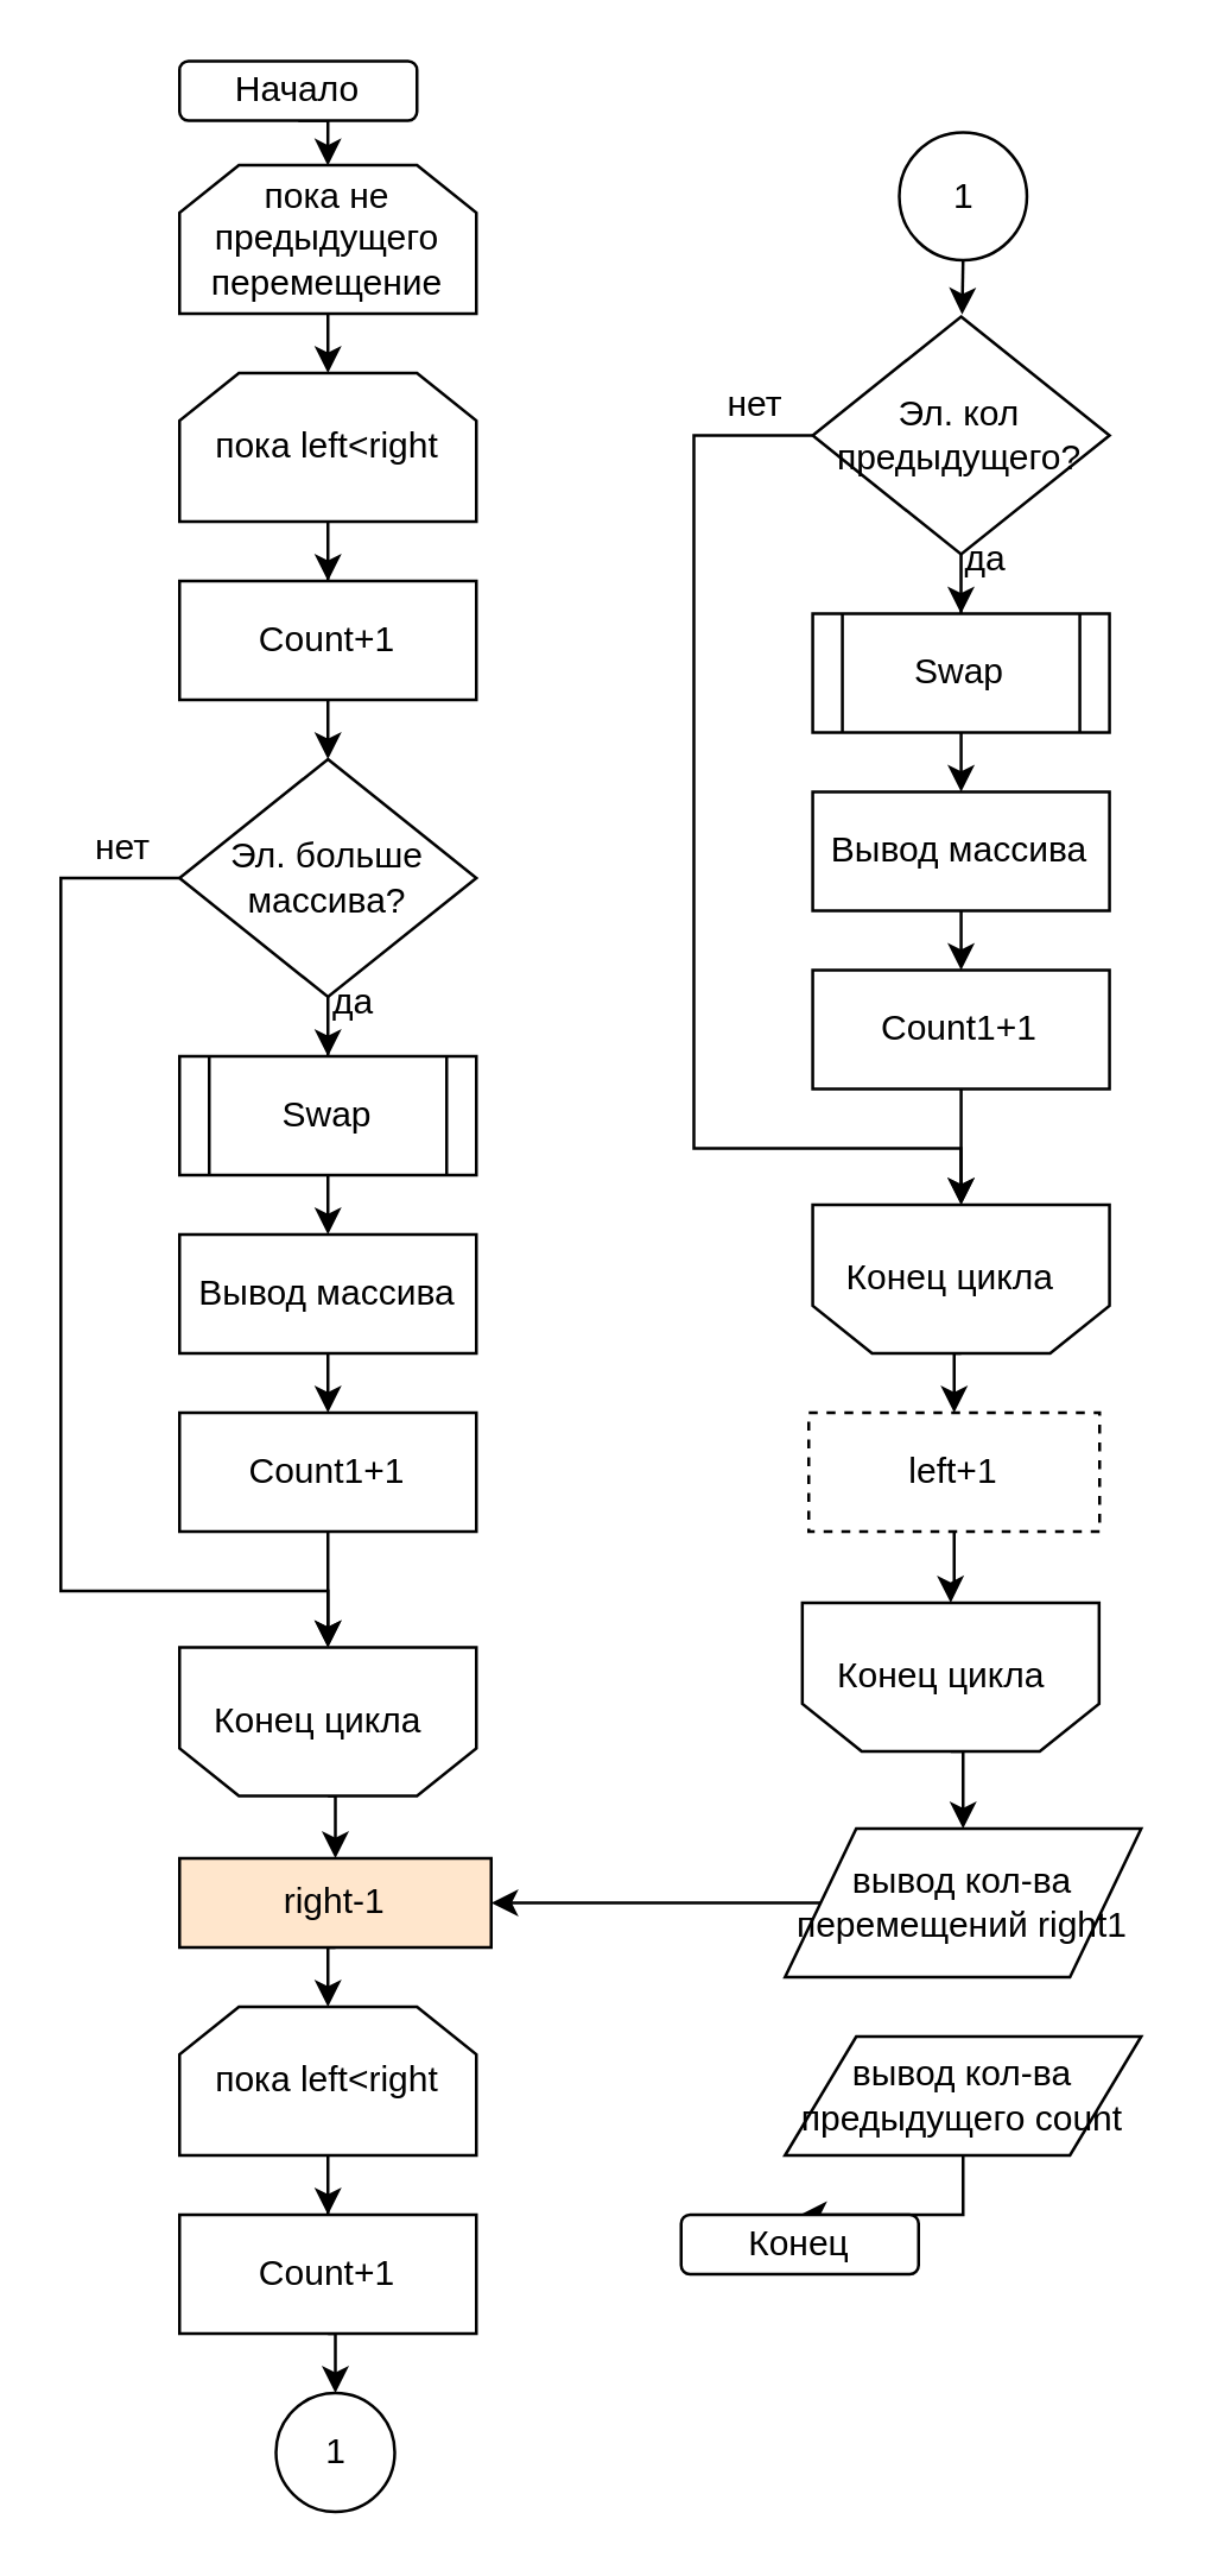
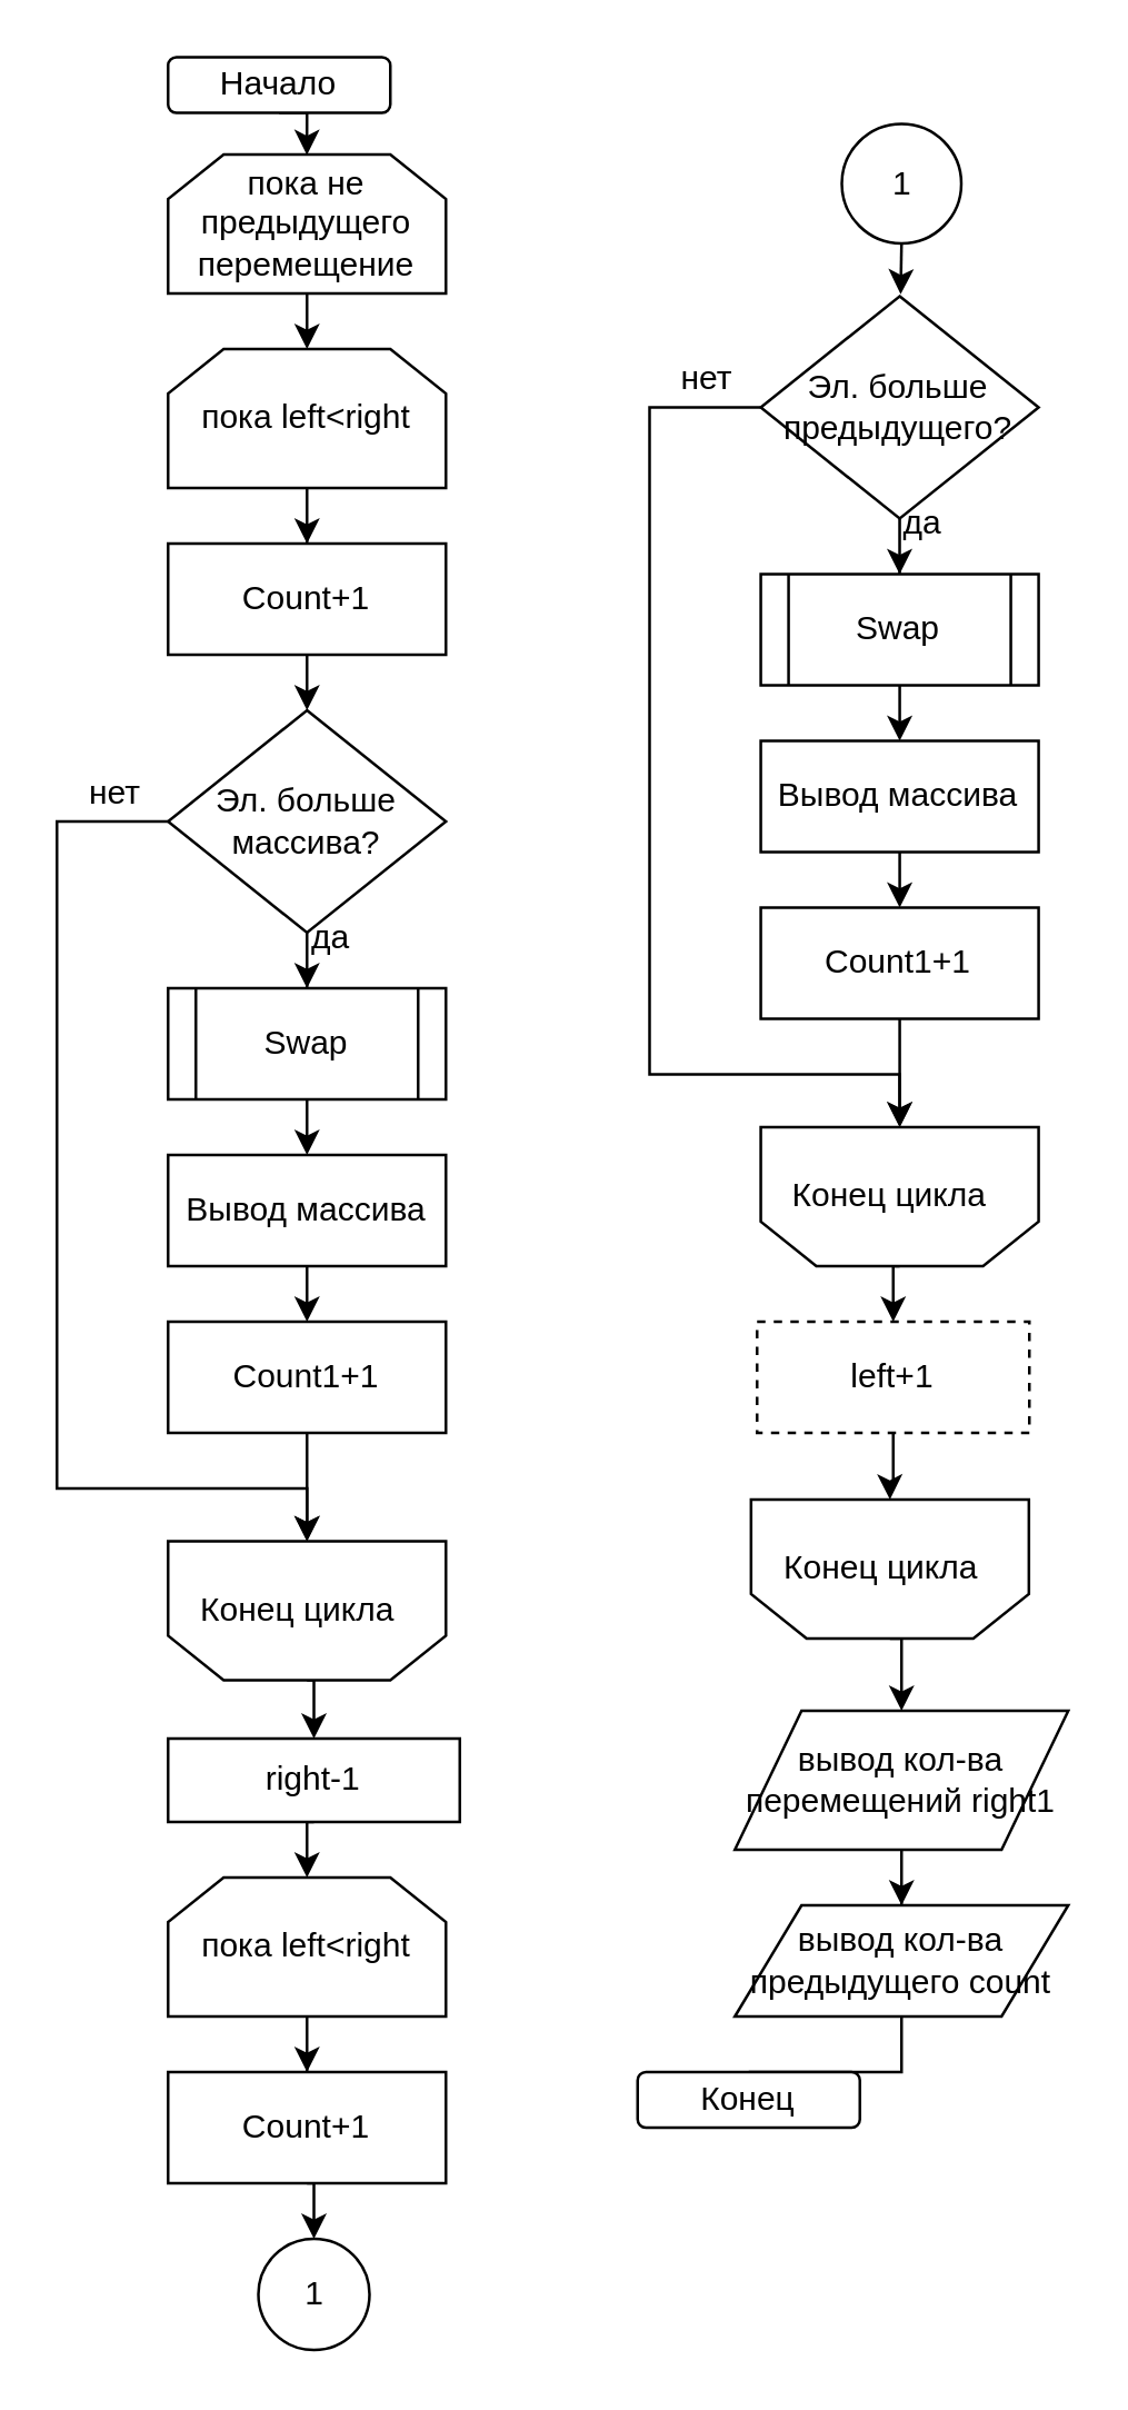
  <mxCell id="0" />
  <mxCell id="1" parent="0" />
  <mxCell id="2" style="edgeStyle=orthogonalEdgeStyle;rounded=0;orthogonalLoop=1;jettySize=auto;html=1;exitX=0.5;exitY=1;exitDx=0;exitDy=0;entryX=0.5;entryY=0;entryDx=0;entryDy=0;" edge="1" parent="1" source="3"><mxGeometry relative="1" as="geometry"><mxPoint x="109.966" y="55.172" as="targetPoint" /></mxGeometry></mxCell>
  <mxCell id="3" value="Начало" style="rounded=1;whiteSpace=wrap;html=1;" vertex="1" parent="1"><mxGeometry x="60" y="20" width="80" height="20" as="geometry" /></mxCell>
  <mxCell id="4" style="edgeStyle=orthogonalEdgeStyle;rounded=0;orthogonalLoop=1;jettySize=auto;html=1;exitX=0.5;exitY=1;exitDx=0;exitDy=0;entryX=0.5;entryY=0;entryDx=0;entryDy=0;" edge="1" parent="1" source="5" target="7"><mxGeometry relative="1" as="geometry" /></mxCell>
  <mxCell id="5" value="пока не предыдущего перемещение" style="shape=loopLimit;whiteSpace=wrap;html=1;" vertex="1" parent="1"><mxGeometry x="60" y="55" width="100" height="50" as="geometry" /></mxCell>
  <mxCell id="6" style="edgeStyle=orthogonalEdgeStyle;rounded=0;orthogonalLoop=1;jettySize=auto;html=1;entryX=0.5;entryY=0;entryDx=0;entryDy=0;" edge="1" parent="1" source="7" target="14"><mxGeometry relative="1" as="geometry" /></mxCell>
  <mxCell id="7" value="пока left&amp;lt;right" style="shape=loopLimit;whiteSpace=wrap;html=1;" vertex="1" parent="1"><mxGeometry x="60" y="125" width="100" height="50" as="geometry" /></mxCell>
  <mxCell id="8" style="edgeStyle=orthogonalEdgeStyle;rounded=0;orthogonalLoop=1;jettySize=auto;html=1;exitX=0.5;exitY=0;exitDx=0;exitDy=0;entryX=0.5;entryY=0;entryDx=0;entryDy=0;" edge="1" parent="1" source="9" target="25"><mxGeometry relative="1" as="geometry" /></mxCell>
  <mxCell id="9" value="" style="shape=loopLimit;whiteSpace=wrap;html=1;rotation=180;" vertex="1" parent="1"><mxGeometry x="60" y="554" width="100" height="50" as="geometry" /></mxCell>
  <mxCell id="10" style="edgeStyle=orthogonalEdgeStyle;rounded=0;orthogonalLoop=1;jettySize=auto;html=1;exitX=0.5;exitY=1;exitDx=0;exitDy=0;" edge="1" parent="1" source="12" target="16"><mxGeometry relative="1" as="geometry" /></mxCell>
  <mxCell id="11" style="edgeStyle=orthogonalEdgeStyle;rounded=0;orthogonalLoop=1;jettySize=auto;html=1;exitX=0;exitY=0.5;exitDx=0;exitDy=0;entryX=0.5;entryY=1;entryDx=0;entryDy=0;" edge="1" parent="1" source="12" target="9"><mxGeometry relative="1" as="geometry"><mxPoint x="20" y="525" as="targetPoint" /><Array as="points"><mxPoint x="20" y="295" /><mxPoint x="20" y="535" /><mxPoint x="110" y="535" /></Array></mxGeometry></mxCell>
  <mxCell id="12" value="Эл. больше массива?&lt;br&gt;" style="rhombus;whiteSpace=wrap;html=1;" vertex="1" parent="1"><mxGeometry x="60" y="255" width="100" height="80" as="geometry" /></mxCell>
  <mxCell id="13" style="edgeStyle=orthogonalEdgeStyle;rounded=0;orthogonalLoop=1;jettySize=auto;html=1;exitX=0.5;exitY=1;exitDx=0;exitDy=0;entryX=0.5;entryY=0;entryDx=0;entryDy=0;" edge="1" parent="1" source="14" target="12"><mxGeometry relative="1" as="geometry" /></mxCell>
  <mxCell id="14" value="Count+1" style="rounded=0;whiteSpace=wrap;html=1;" vertex="1" parent="1"><mxGeometry x="60" y="195" width="100" height="40" as="geometry" /></mxCell>
  <mxCell id="15" style="edgeStyle=orthogonalEdgeStyle;rounded=0;orthogonalLoop=1;jettySize=auto;html=1;exitX=0.5;exitY=1;exitDx=0;exitDy=0;entryX=0.5;entryY=0;entryDx=0;entryDy=0;" edge="1" parent="1" source="16" target="18"><mxGeometry relative="1" as="geometry" /></mxCell>
  <mxCell id="16" value="Swap" style="shape=process;whiteSpace=wrap;html=1;backgroundOutline=1;" vertex="1" parent="1"><mxGeometry x="60" y="355" width="100" height="40" as="geometry" /></mxCell>
  <mxCell id="17" style="edgeStyle=orthogonalEdgeStyle;rounded=0;orthogonalLoop=1;jettySize=auto;html=1;exitX=0.5;exitY=1;exitDx=0;exitDy=0;entryX=0.5;entryY=0;entryDx=0;entryDy=0;" edge="1" parent="1" source="18" target="20"><mxGeometry relative="1" as="geometry" /></mxCell>
  <mxCell id="18" value="Вывод массива" style="rounded=0;whiteSpace=wrap;html=1;" vertex="1" parent="1"><mxGeometry x="60" y="415" width="100" height="40" as="geometry" /></mxCell>
  <mxCell id="19" style="edgeStyle=orthogonalEdgeStyle;rounded=0;orthogonalLoop=1;jettySize=auto;html=1;exitX=0.5;exitY=1;exitDx=0;exitDy=0;entryX=0.5;entryY=1;entryDx=0;entryDy=0;" edge="1" parent="1" source="20" target="9"><mxGeometry relative="1" as="geometry" /></mxCell>
  <mxCell id="20" value="Count1+1" style="rounded=0;whiteSpace=wrap;html=1;" vertex="1" parent="1"><mxGeometry x="60" y="475" width="100" height="40" as="geometry" /></mxCell>
  <mxCell id="21" value="да" style="text;html=1;resizable=0;points=[];autosize=1;align=left;verticalAlign=top;spacingTop=-4;" vertex="1" parent="1"><mxGeometry x="110" y="327" width="30" height="20" as="geometry" /></mxCell>
  <mxCell id="22" value="нет" style="text;html=1;resizable=0;points=[];autosize=1;align=left;verticalAlign=top;spacingTop=-4;" vertex="1" parent="1"><mxGeometry x="30" y="275" width="30" height="20" as="geometry" /></mxCell>
  <mxCell id="23" value="Конец цикла" style="text;html=1;resizable=0;points=[];autosize=1;align=left;verticalAlign=top;spacingTop=-4;" vertex="1" parent="1"><mxGeometry x="70" y="569" width="90" height="20" as="geometry" /></mxCell>
  <mxCell id="24" style="edgeStyle=orthogonalEdgeStyle;rounded=0;orthogonalLoop=1;jettySize=auto;html=1;exitX=0.5;exitY=1;exitDx=0;exitDy=0;entryX=0.5;entryY=0;entryDx=0;entryDy=0;" edge="1" parent="1" source="25" target="27"><mxGeometry relative="1" as="geometry" /></mxCell>
- <mxCell id="25" value="right-1" style="rounded=0;whiteSpace=wrap;html=1;fillColor=#ffe6cc;" vertex="1" parent="1"><mxGeometry x="60" y="625" width="105" height="30" as="geometry" /></mxCell>
+ <mxCell id="25" value="right-1" style="rounded=0;whiteSpace=wrap;html=1;" vertex="1" parent="1"><mxGeometry x="60" y="625" width="105" height="30" as="geometry" /></mxCell>
  <mxCell id="26" style="edgeStyle=orthogonalEdgeStyle;rounded=0;orthogonalLoop=1;jettySize=auto;html=1;entryX=0.5;entryY=0;entryDx=0;entryDy=0;" edge="1" parent="1" source="27" target="34"><mxGeometry relative="1" as="geometry" /></mxCell>
  <mxCell id="27" value="пока left&amp;lt;right" style="shape=loopLimit;whiteSpace=wrap;html=1;" vertex="1" parent="1"><mxGeometry x="60" y="675" width="100" height="50" as="geometry" /></mxCell>
  <mxCell id="28" style="edgeStyle=orthogonalEdgeStyle;rounded=0;orthogonalLoop=1;jettySize=auto;html=1;exitX=0.5;exitY=0;exitDx=0;exitDy=0;entryX=0.5;entryY=0;entryDx=0;entryDy=0;" edge="1" parent="1" source="29" target="48"><mxGeometry relative="1" as="geometry" /></mxCell>
  <mxCell id="29" value="" style="shape=loopLimit;whiteSpace=wrap;html=1;rotation=180;" vertex="1" parent="1"><mxGeometry x="273.333" y="405" width="100" height="50" as="geometry" /></mxCell>
  <mxCell id="30" style="edgeStyle=orthogonalEdgeStyle;rounded=0;orthogonalLoop=1;jettySize=auto;html=1;exitX=0.5;exitY=1;exitDx=0;exitDy=0;" edge="1" parent="1" source="32" target="36"><mxGeometry relative="1" as="geometry" /></mxCell>
  <mxCell id="31" style="edgeStyle=orthogonalEdgeStyle;rounded=0;orthogonalLoop=1;jettySize=auto;html=1;exitX=0;exitY=0.5;exitDx=0;exitDy=0;entryX=0.5;entryY=1;entryDx=0;entryDy=0;" edge="1" parent="1" source="32" target="29"><mxGeometry relative="1" as="geometry"><mxPoint x="233.333" y="376" as="targetPoint" /><Array as="points"><mxPoint x="233.333" y="146" /><mxPoint x="233.333" y="386" /><mxPoint x="323.333" y="386" /></Array></mxGeometry></mxCell>
- <mxCell id="32" value="Эл. кол предыдущего?&lt;br&gt;" style="rhombus;whiteSpace=wrap;html=1;" vertex="1" parent="1"><mxGeometry x="273.333" y="106" width="100" height="80" as="geometry" /></mxCell>
+ <mxCell id="32" value="Эл. больше предыдущего?&lt;br&gt;" style="rhombus;whiteSpace=wrap;html=1;" vertex="1" parent="1"><mxGeometry x="273.333" y="106" width="100" height="80" as="geometry" /></mxCell>
  <mxCell id="33" style="edgeStyle=orthogonalEdgeStyle;rounded=0;orthogonalLoop=1;jettySize=auto;html=1;exitX=0.5;exitY=1;exitDx=0;exitDy=0;entryX=0.5;entryY=0;entryDx=0;entryDy=0;" edge="1" parent="1" source="34" target="44"><mxGeometry relative="1" as="geometry" /></mxCell>
  <mxCell id="34" value="Count+1" style="rounded=0;whiteSpace=wrap;html=1;" vertex="1" parent="1"><mxGeometry x="60" y="745" width="100" height="40" as="geometry" /></mxCell>
  <mxCell id="35" style="edgeStyle=orthogonalEdgeStyle;rounded=0;orthogonalLoop=1;jettySize=auto;html=1;exitX=0.5;exitY=1;exitDx=0;exitDy=0;entryX=0.5;entryY=0;entryDx=0;entryDy=0;" edge="1" parent="1" source="36" target="38"><mxGeometry relative="1" as="geometry" /></mxCell>
  <mxCell id="36" value="Swap" style="shape=process;whiteSpace=wrap;html=1;backgroundOutline=1;" vertex="1" parent="1"><mxGeometry x="273.333" y="206" width="100" height="40" as="geometry" /></mxCell>
  <mxCell id="37" style="edgeStyle=orthogonalEdgeStyle;rounded=0;orthogonalLoop=1;jettySize=auto;html=1;exitX=0.5;exitY=1;exitDx=0;exitDy=0;entryX=0.5;entryY=0;entryDx=0;entryDy=0;" edge="1" parent="1" source="38" target="40"><mxGeometry relative="1" as="geometry" /></mxCell>
  <mxCell id="38" value="Вывод массива" style="rounded=0;whiteSpace=wrap;html=1;" vertex="1" parent="1"><mxGeometry x="273.333" y="266" width="100" height="40" as="geometry" /></mxCell>
  <mxCell id="39" style="edgeStyle=orthogonalEdgeStyle;rounded=0;orthogonalLoop=1;jettySize=auto;html=1;exitX=0.5;exitY=1;exitDx=0;exitDy=0;entryX=0.5;entryY=1;entryDx=0;entryDy=0;" edge="1" parent="1" source="40" target="29"><mxGeometry relative="1" as="geometry" /></mxCell>
  <mxCell id="40" value="Count1+1" style="rounded=0;whiteSpace=wrap;html=1;" vertex="1" parent="1"><mxGeometry x="273.333" y="326" width="100" height="40" as="geometry" /></mxCell>
  <mxCell id="41" value="да" style="text;html=1;resizable=0;points=[];autosize=1;align=left;verticalAlign=top;spacingTop=-4;" vertex="1" parent="1"><mxGeometry x="323.333" y="178" width="30" height="20" as="geometry" /></mxCell>
  <mxCell id="42" value="нет" style="text;html=1;resizable=0;points=[];autosize=1;align=left;verticalAlign=top;spacingTop=-4;" vertex="1" parent="1"><mxGeometry x="243.333" y="126" width="30" height="20" as="geometry" /></mxCell>
  <mxCell id="43" value="Конец цикла" style="text;html=1;resizable=0;points=[];autosize=1;align=left;verticalAlign=top;spacingTop=-4;" vertex="1" parent="1"><mxGeometry x="283.333" y="420" width="90" height="20" as="geometry" /></mxCell>
  <mxCell id="44" value="1" style="ellipse;whiteSpace=wrap;html=1;aspect=fixed;" vertex="1" parent="1"><mxGeometry x="92.5" y="805" width="40" height="40" as="geometry" /></mxCell>
  <mxCell id="45" style="edgeStyle=orthogonalEdgeStyle;rounded=0;orthogonalLoop=1;jettySize=auto;html=1;exitX=0.5;exitY=1;exitDx=0;exitDy=0;" edge="1" parent="1" source="46"><mxGeometry relative="1" as="geometry"><mxPoint x="323.667" y="105.333" as="targetPoint" /></mxGeometry></mxCell>
  <mxCell id="46" value="1" style="ellipse;whiteSpace=wrap;html=1;aspect=fixed;" vertex="1" parent="1"><mxGeometry x="302.5" y="44" width="43" height="43" as="geometry" /></mxCell>
  <mxCell id="47" style="edgeStyle=orthogonalEdgeStyle;rounded=0;orthogonalLoop=1;jettySize=auto;html=1;entryX=0.5;entryY=1;entryDx=0;entryDy=0;" edge="1" parent="1" source="48" target="50"><mxGeometry relative="1" as="geometry" /></mxCell>
  <mxCell id="48" value="left+1" style="rounded=0;whiteSpace=wrap;html=1;dashed=1;" vertex="1" parent="1"><mxGeometry x="272" y="475" width="98" height="40" as="geometry" /></mxCell>
  <mxCell id="49" style="edgeStyle=orthogonalEdgeStyle;rounded=0;orthogonalLoop=1;jettySize=auto;html=1;exitX=0.5;exitY=0;exitDx=0;exitDy=0;entryX=0.5;entryY=0;entryDx=0;entryDy=0;" edge="1" parent="1" source="50" target="53"><mxGeometry relative="1" as="geometry" /></mxCell>
  <mxCell id="50" value="" style="shape=loopLimit;whiteSpace=wrap;html=1;rotation=180;" vertex="1" parent="1"><mxGeometry x="269.833" y="539" width="100" height="50" as="geometry" /></mxCell>
  <mxCell id="51" value="Конец цикла" style="text;html=1;resizable=0;points=[];autosize=1;align=left;verticalAlign=top;spacingTop=-4;" vertex="1" parent="1"><mxGeometry x="279.833" y="554" width="90" height="20" as="geometry" /></mxCell>
- <mxCell id="52" style="edgeStyle=orthogonalEdgeStyle;rounded=0;orthogonalLoop=1;jettySize=auto;html=1;" edge="1" parent="1" source="53" target="25"><mxGeometry relative="1" as="geometry" /></mxCell>
+ <mxCell id="52" style="edgeStyle=orthogonalEdgeStyle;rounded=0;orthogonalLoop=1;jettySize=auto;html=1;entryX=0.5;entryY=0;entryDx=0;entryDy=0;" edge="1" parent="1" source="53" target="55"><mxGeometry relative="1" as="geometry" /></mxCell>
  <mxCell id="53" value="вывод кол-ва перемещений right1" style="shape=parallelogram;perimeter=parallelogramPerimeter;whiteSpace=wrap;html=1;" vertex="1" parent="1"><mxGeometry x="264" y="615" width="120" height="50" as="geometry" /></mxCell>
- <mxCell id="54" style="edgeStyle=orthogonalEdgeStyle;rounded=0;orthogonalLoop=1;jettySize=auto;html=1;exitX=0.5;exitY=1;exitDx=0;exitDy=0;entryX=0.5;entryY=0;entryDx=0;entryDy=0;" edge="1" parent="1" source="55" target="56"><mxGeometry relative="1" as="geometry" /></mxCell>
+ <mxCell id="54" style="edgeStyle=orthogonalEdgeStyle;rounded=0;orthogonalLoop=1;jettySize=auto;html=1;exitX=0.5;exitY=1;exitDx=0;exitDy=0;entryX=0.5;entryY=0;entryDx=0;entryDy=0;endArrow=none;" edge="1" parent="1" source="55" target="56"><mxGeometry relative="1" as="geometry" /></mxCell>
  <mxCell id="55" value="вывод кол-ва предыдущего count" style="shape=parallelogram;perimeter=parallelogramPerimeter;whiteSpace=wrap;html=1;" vertex="1" parent="1"><mxGeometry x="264" y="685" width="120" height="40" as="geometry" /></mxCell>
  <mxCell id="56" value="Конец" style="rounded=1;whiteSpace=wrap;html=1;" vertex="1" parent="1"><mxGeometry x="229" y="745" width="80" height="20" as="geometry" /></mxCell>
